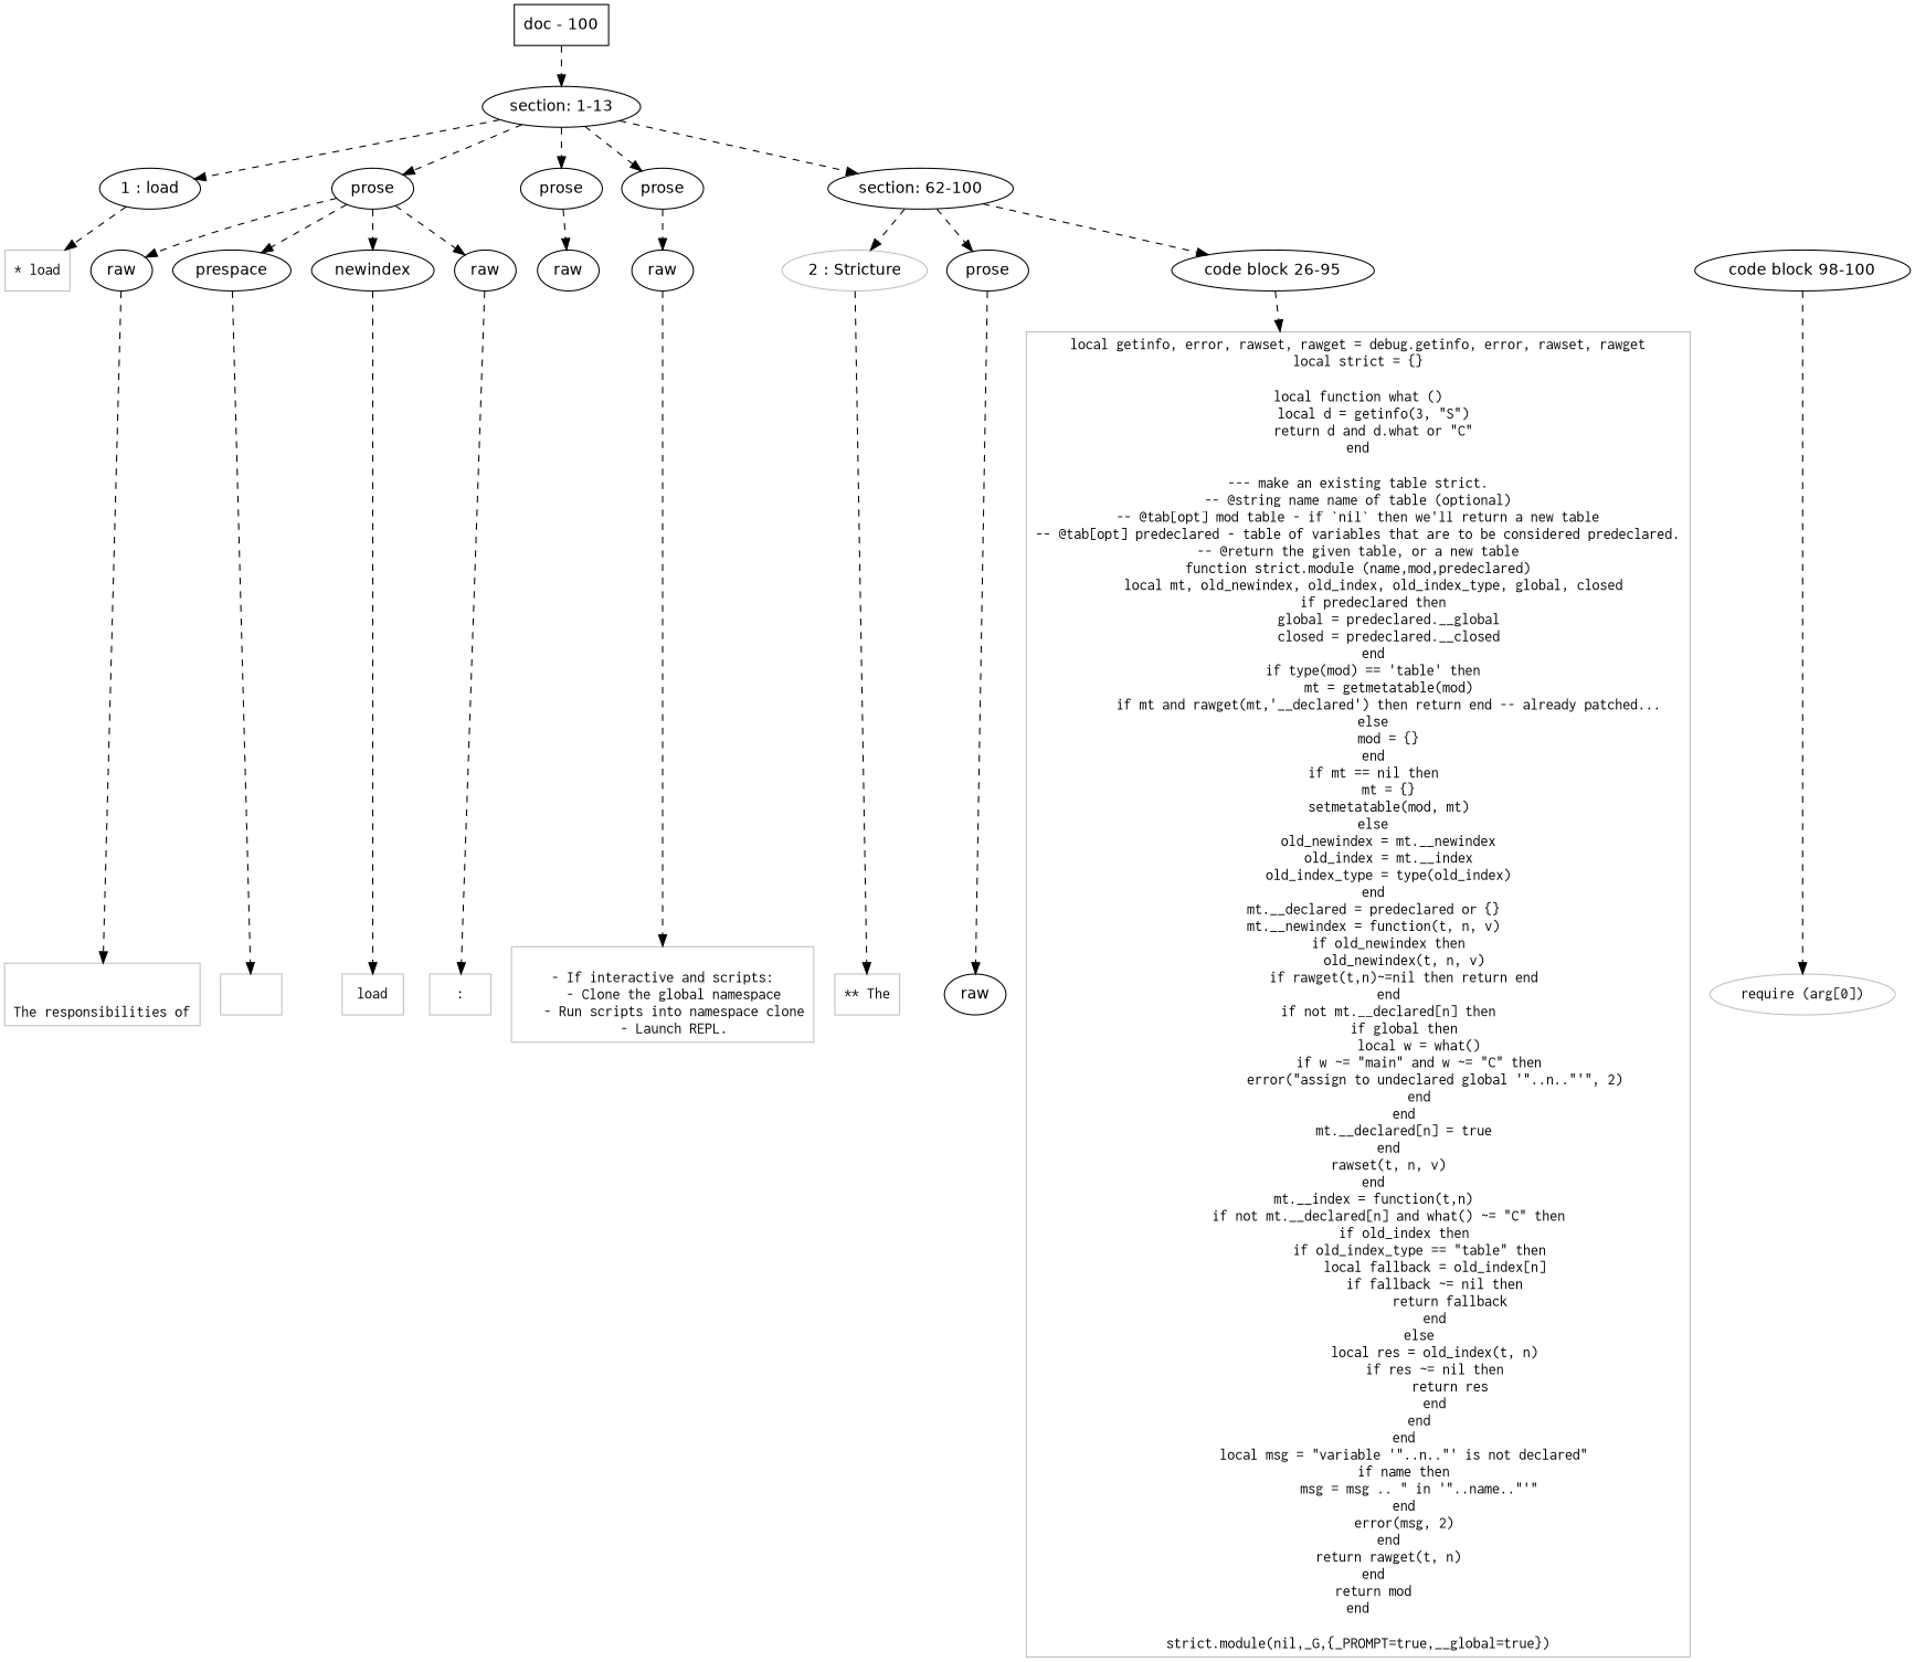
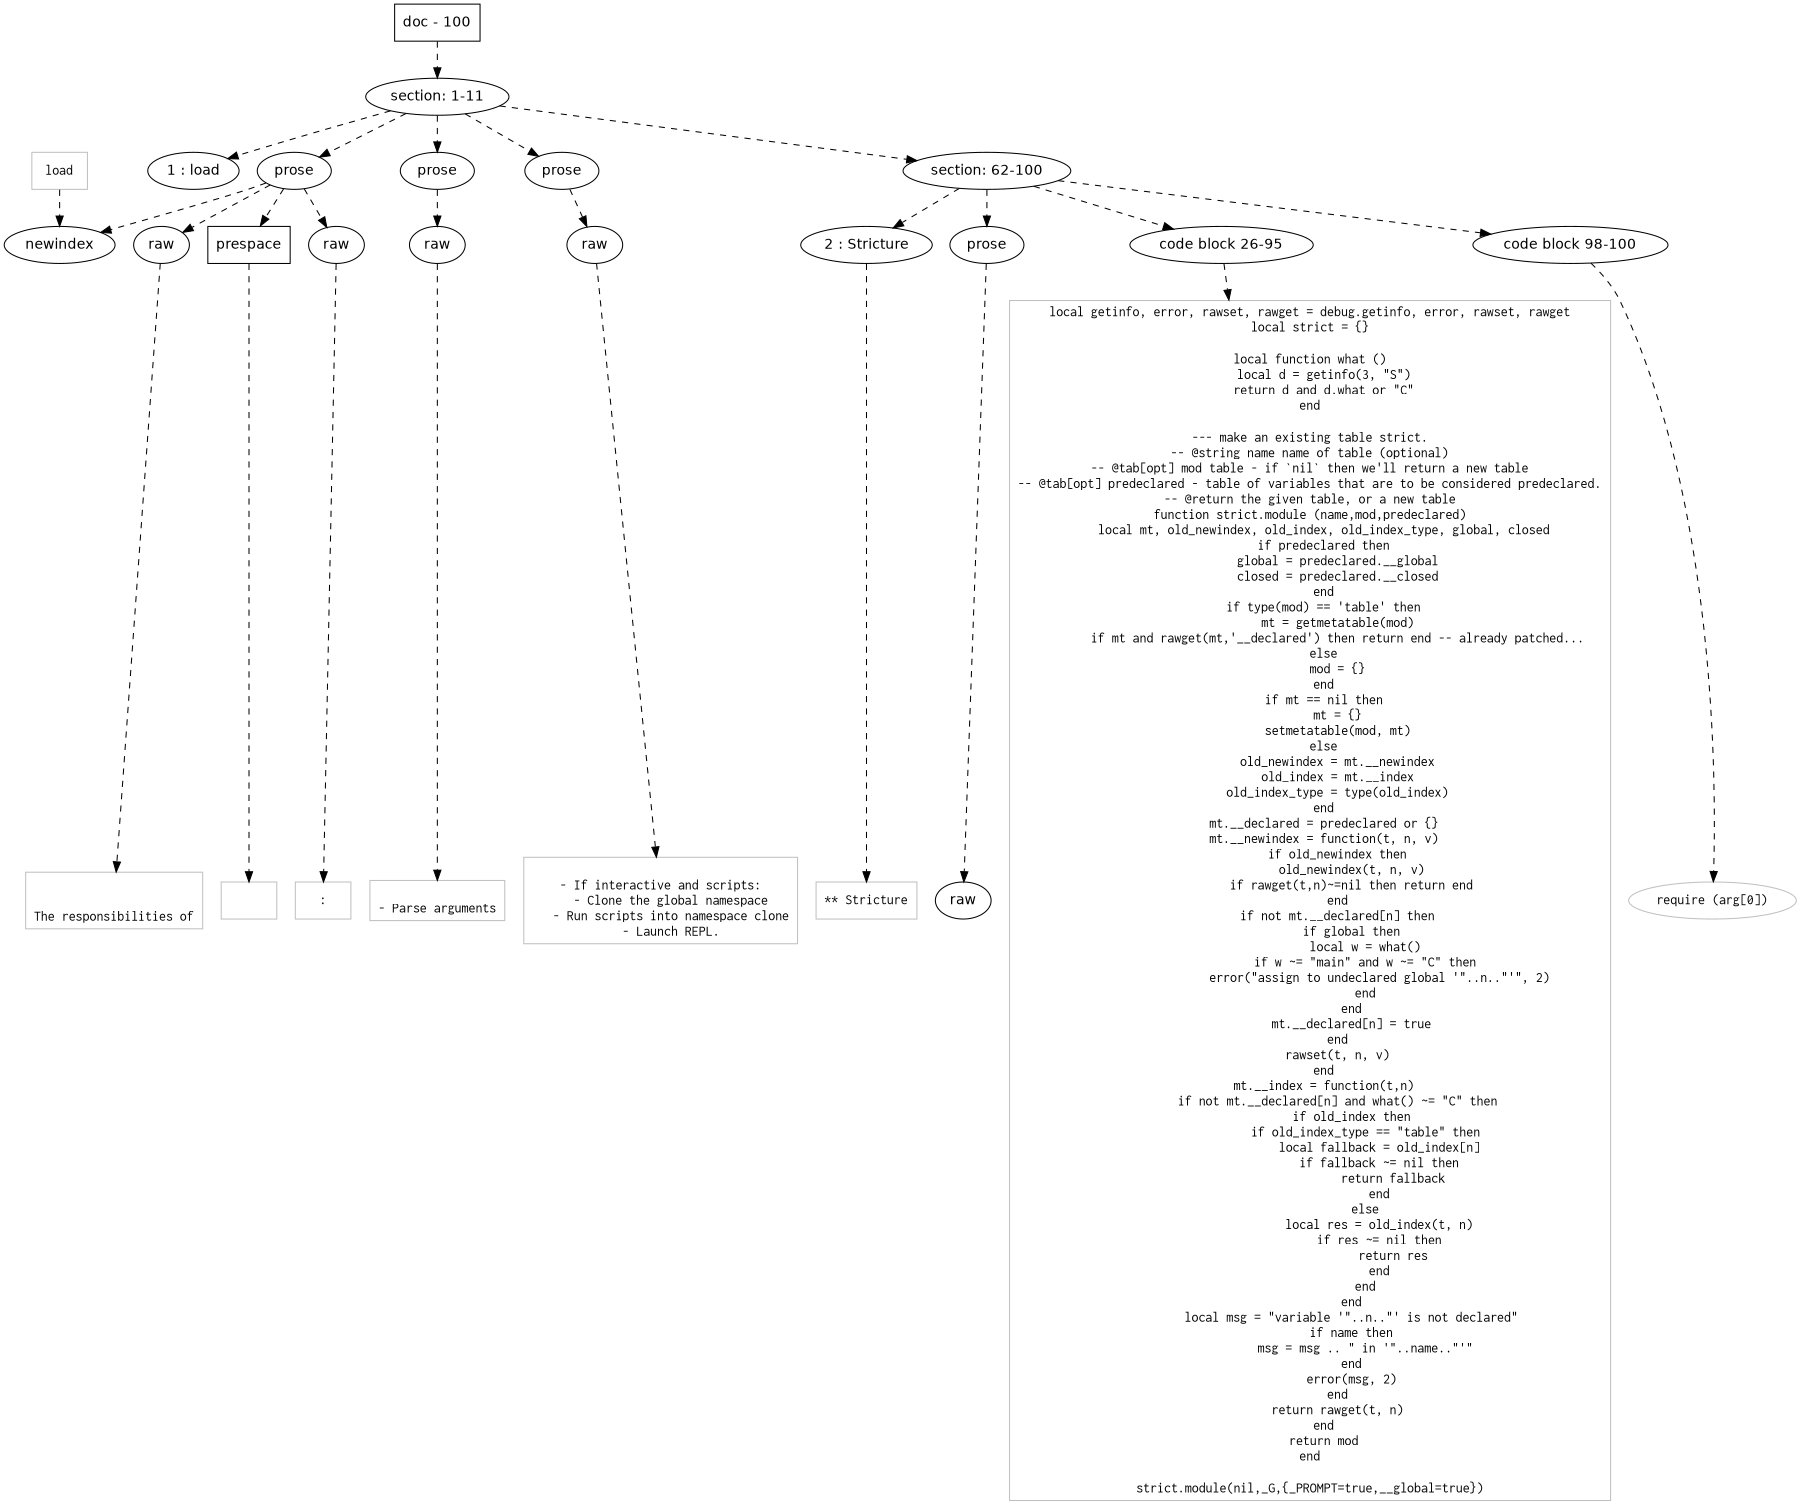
  digraph {
    node [fontname=Helvetica]
    edge [style=dashed]
-   n1 [label="section: 1-13"]
+   n1 [label="section: 1-11"]
    n2 [label="1 : load"]
    n3 [label=prose]
    n4 [label=prose]
    n5 [label=prose]
    n6 [label="section: 62-100"]
    n7 [label=raw]
-   n8 [label=prespace]
+   n8 [label=prespace shape=box]
    n9 [label=newindex]
    n10 [label=raw]
    n11 [label=raw]
    n12 [label=raw]
-   n13 [label="2 : Stricture" color=Gray]
+   n13 [label="2 : Stricture"]
    n14 [label=prose]
    n15 [label="code block 26-95"]
    n16 [label="code block 98-100"]
    n17 [label=raw]
-   n18 [color=Gray fontname=Inconsolata label="* load" shape=rectangle]
    n19 [color=Gray fontname=Inconsolata label="\n\nThe responsibilities of" shape=rectangle]
    n20 [color=Gray fontname=Inconsolata label=" " shape=rectangle]
    n21 [color=Gray fontname=Inconsolata label=load shape=rectangle]
    n22 [color=Gray fontname=Inconsolata label=":\n" shape=rectangle]
+   n23 [color=Gray fontname=Inconsolata label="\n- Parse arguments\n" shape=rectangle]
    n24 [color=Gray fontname=Inconsolata label="\n- If interactive and scripts:\n   - Clone the global namespace\n   - Run scripts into namespace clone\n   - Launch REPL.\n" shape=rectangle]
-   n25 [color=Gray fontname=Inconsolata label="** The" shape=rectangle]
+   n25 [color=Gray fontname=Inconsolata label="** Stricture" shape=rectangle]
    n26 [color=Gray fontname=Inconsolata label="local getinfo, error, rawset, rawget = debug.getinfo, error, rawset, rawget\nlocal strict = {}\n\nlocal function what ()\n    local d = getinfo(3, \"S\")\n    return d and d.what or \"C\"\nend\n\n--- make an existing table strict.\n-- @string name name of table (optional)\n-- @tab[opt] mod table - if `nil` then we'll return a new table\n-- @tab[opt] predeclared - table of variables that are to be considered predeclared.\n-- @return the given table, or a new table\nfunction strict.module (name,mod,predeclared)\n    local mt, old_newindex, old_index, old_index_type, global, closed\n    if predeclared then\n        global = predeclared.__global\n        closed = predeclared.__closed\n    end\n    if type(mod) == 'table' then\n        mt = getmetatable(mod)\n        if mt and rawget(mt,'__declared') then return end -- already patched...\n    else\n        mod = {}\n    end\n    if mt == nil then\n        mt = {}\n        setmetatable(mod, mt)\n    else\n        old_newindex = mt.__newindex\n        old_index = mt.__index\n        old_index_type = type(old_index)\n    end\n    mt.__declared = predeclared or {}\n    mt.__newindex = function(t, n, v)\n        if old_newindex then\n            old_newindex(t, n, v)\n            if rawget(t,n)~=nil then return end\n        end\n        if not mt.__declared[n] then\n            if global then\n                local w = what()\n                if w ~= \"main\" and w ~= \"C\" then\n                    error(\"assign to undeclared global '\"..n..\"'\", 2)\n                end\n            end\n            mt.__declared[n] = true\n        end\n        rawset(t, n, v)\n    end\n    mt.__index = function(t,n)\n        if not mt.__declared[n] and what() ~= \"C\" then\n            if old_index then\n                if old_index_type == \"table\" then\n                    local fallback = old_index[n]\n                    if fallback ~= nil then\n                        return fallback\n                    end\n                else\n                    local res = old_index(t, n)\n                    if res ~= nil then\n                        return res\n                    end\n                end\n            end\n            local msg = \"variable '\"..n..\"' is not declared\"\n            if name then\n                msg = msg .. \" in '\"..name..\"'\"\n            end\n            error(msg, 2)\n        end\n        return rawget(t, n)\n    end\n    return mod\nend\n\nstrict.module(nil,_G,{_PROMPT=true,__global=true})\n" shape=rectangle]
    n27 [color=Gray fontname=Inconsolata label="require (arg[0])" shape=ellipse]
    n28 [label="doc - 100" shape=box]
    subgraph sub_1 {
      rank=same
      n1
    }
    subgraph sub_2 {
      rank=same
      n2
      n3
      n4
      n5
      n6
    }
    subgraph sub_3 {
      rank=same
      n7
      n8
      n9
      n10
    }
    subgraph sub_4 {
      rank=same
      n11
    }
    subgraph sub_5 {
      rank=same
      n12
    }
    subgraph sub_6 {
      rank=same
      n13
      n14
      n15
      n16
    }
    subgraph sub_7 {
      rank=same
      n17
    }
    n1 -> n2
    n1 -> n3
    n1 -> n4
    n1 -> n5
    n1 -> n6
-   n2 -> n18
    n3 -> n7
    n3 -> n8
    n3 -> n9
    n3 -> n10
    n4 -> n11
    n5 -> n12
    n6 -> n13
    n6 -> n14
    n6 -> n15
+   n6 -> n16
    n7 -> n19
    n8 -> n20
-   n9 -> n21
+   n21 -> n9
    n10 -> n22
+   n11 -> n23
    n12 -> n24
    n13 -> n25
    n14 -> n17
    n15 -> n26
    n16 -> n27
    n28 -> n1
  }
